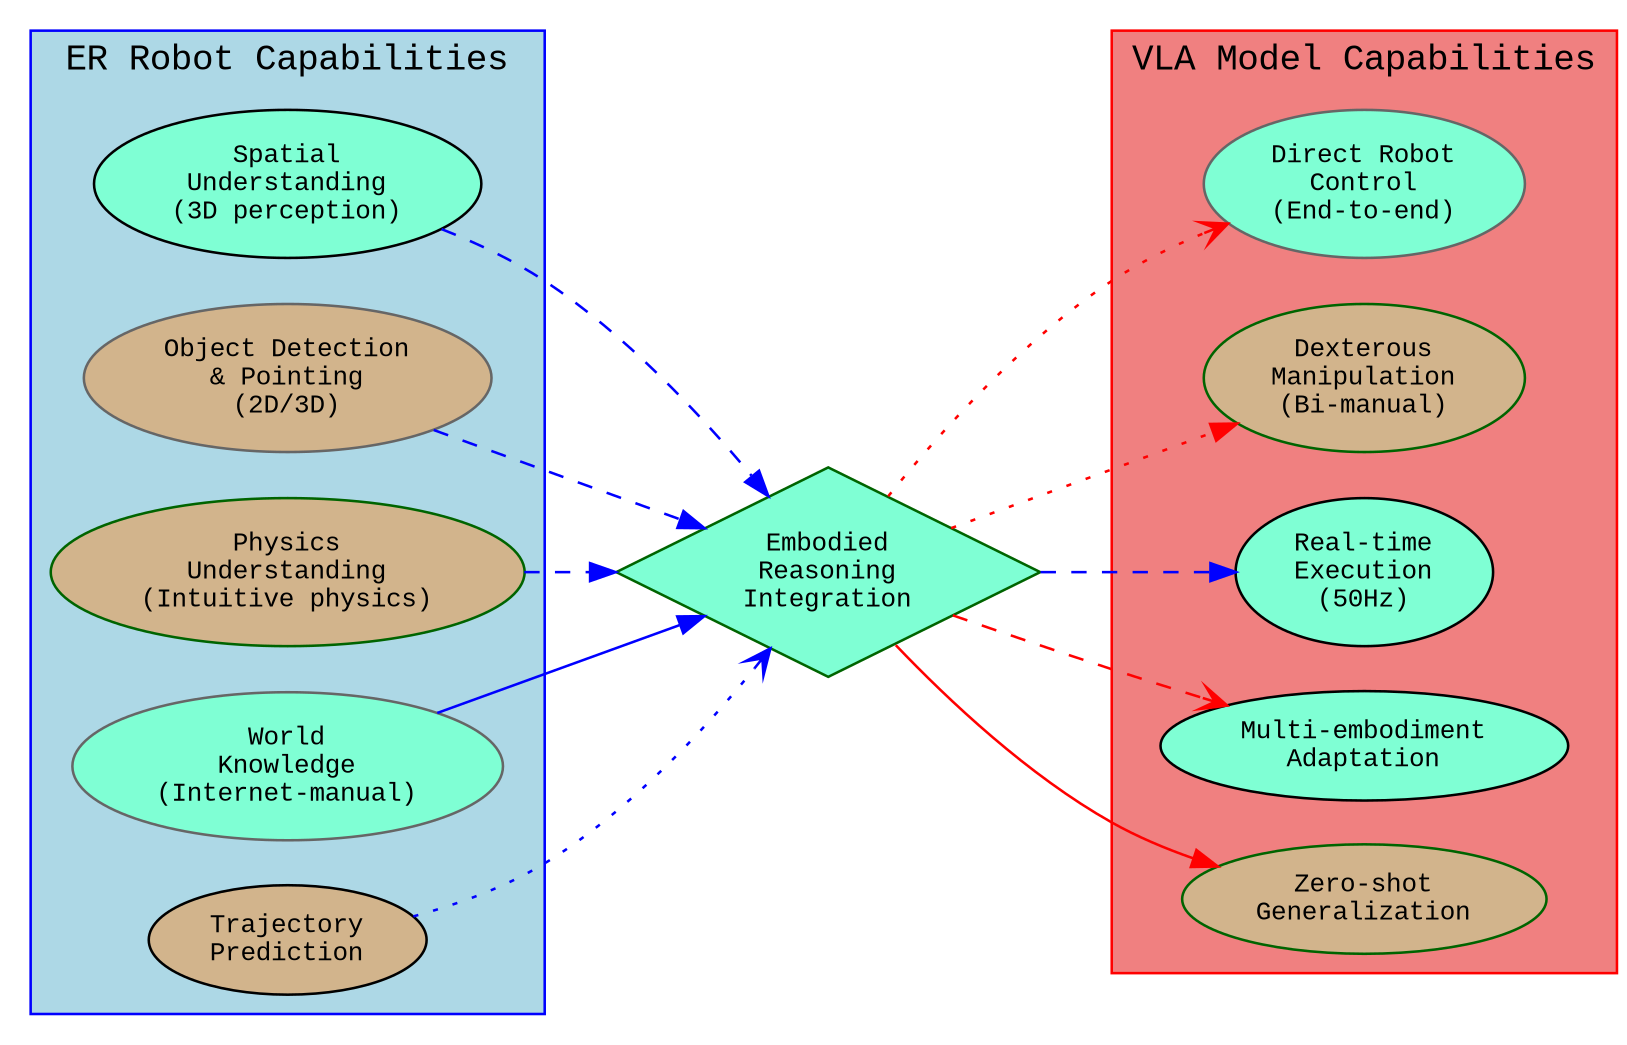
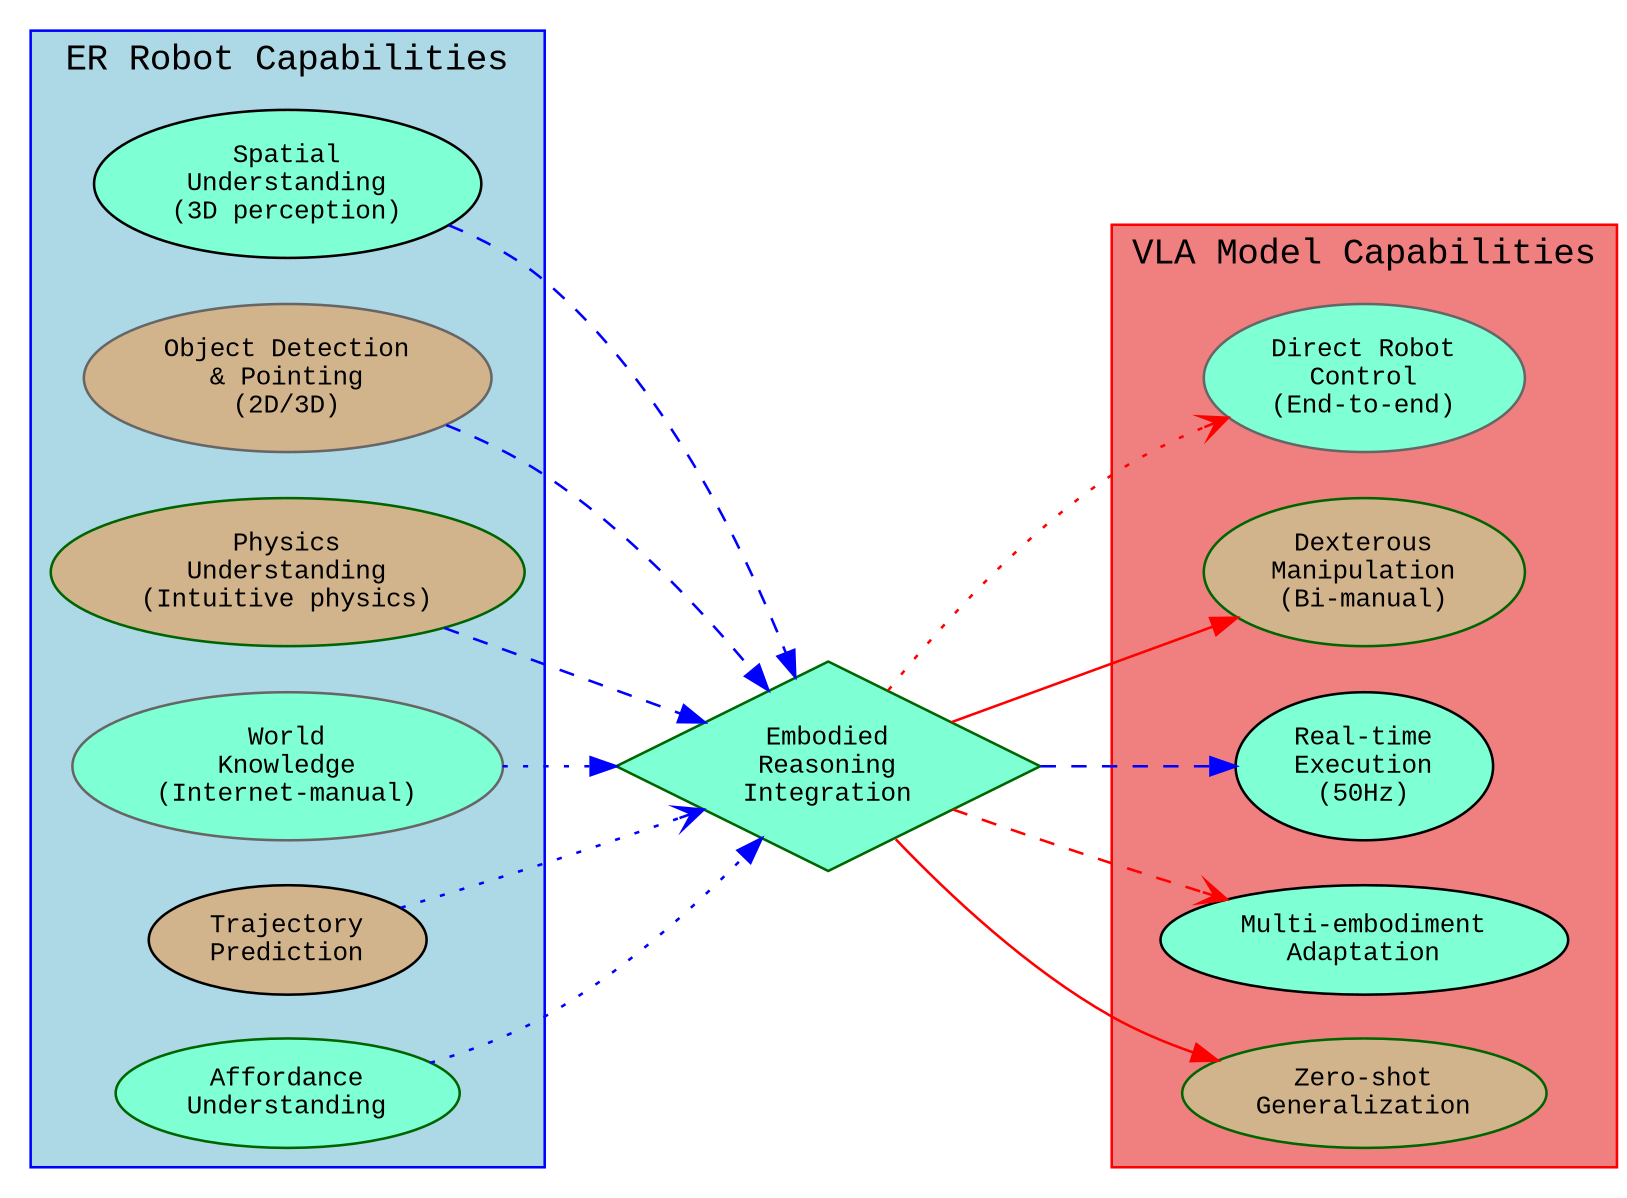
  digraph {
    fontname="Liberation Mono"
    rankdir=LR
    node [color=darkgreen fillcolor=aquamarine fontname="Liberation Mono" fontsize=10 shape=ellipse style=filled]
    edge [arrowhead=normal color=blue fontname="Liberation Mono" fontsize=9 style=dashed]
    n1 [color=black label="Spatial\nUnderstanding\n(3D perception)"]
    n2 [color=gray40 fillcolor=tan label="Object Detection\n& Pointing\n(2D/3D)"]
    n3 [fillcolor=tan label="Physics\nUnderstanding\n(Intuitive physics)"]
    n4 [color=gray40 label="World\nKnowledge\n(Internet-manual)"]
    n5 [color=black fillcolor=tan label="Trajectory\nPrediction"]
+   n6 [label="Affordance\nUnderstanding"]
    n7 [color=gray40 label="Direct Robot\nControl\n(End-to-end)"]
    n8 [fillcolor=tan label="Dexterous\nManipulation\n(Bi-manual)"]
    n9 [color=black label="Real-time\nExecution\n(50Hz)"]
    n10 [color=black label="Multi-embodiment\nAdaptation"]
    n11 [fillcolor=tan label="Zero-shot\nGeneralization"]
    n12 [label="Embodied\nReasoning\nIntegration" shape=diamond]
    subgraph cluster_1 {
      color=blue
      fillcolor=lightblue
      label="ER Robot Capabilities"
      style=filled
      n1
      n2
      n3
      n4
      n5
+     n6
    }
    subgraph cluster_2 {
      color=red
      fillcolor=lightcoral
      label="VLA Model Capabilities"
      style=filled
      n7
      n8
      n9
      n10
      n11
    }
    n1 -> n12
    n2 -> n12
    n3 -> n12
-   n4 -> n12 [style=solid]
+   n4 -> n12 [style=dotted]
    n5 -> n12 [arrowhead=vee style=dotted]
+   n6 -> n12 [style=dotted]
    n12 -> n7 [arrowhead=vee color=red style=dotted]
-   n12 -> n8 [color=red style=dotted]
+   n12 -> n8 [color=red style=solid]
    n12 -> n9
    n12 -> n10 [arrowhead=vee color=red]
    n12 -> n11 [color=red style=solid]
  }
